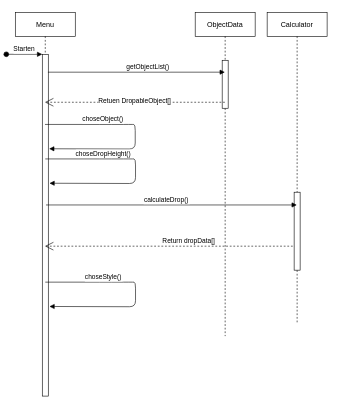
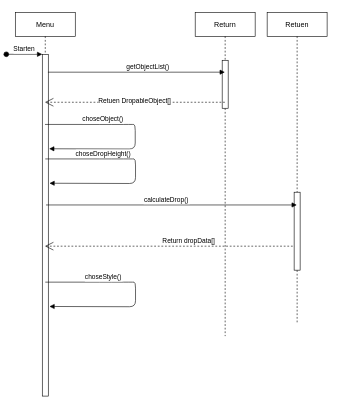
  <mxCell id="0" />
  <mxCell id="1" parent="0" />
  <mxCell id="2" value="Menu" style="shape=umlLifeline;perimeter=lifelinePerimeter;container=1;collapsible=0;recursiveResize=0;rounded=0;shadow=0;strokeWidth=1;" vertex="1" parent="1"><mxGeometry x="20" y="20" width="100" height="640" as="geometry" /></mxCell>
  <mxCell id="3" value="" style="points=[];perimeter=orthogonalPerimeter;rounded=0;shadow=0;strokeWidth=1;" vertex="1" parent="2"><mxGeometry x="45" y="70" width="10" height="570" as="geometry" /></mxCell>
  <mxCell id="4" value="Starten" style="verticalAlign=bottom;startArrow=oval;endArrow=block;startSize=8;shadow=0;strokeWidth=1;" edge="1" parent="2" target="3"><mxGeometry relative="1" as="geometry"><mxPoint x="-15" y="70" as="sourcePoint" /></mxGeometry></mxCell>
- <mxCell id="5" value="ObjectData" style="shape=umlLifeline;perimeter=lifelinePerimeter;container=1;collapsible=0;recursiveResize=0;rounded=0;shadow=0;strokeWidth=1;" vertex="1" parent="1"><mxGeometry x="320" y="20" width="100" height="540" as="geometry" /></mxCell>
+ <mxCell id="5" value="Return" style="shape=umlLifeline;perimeter=lifelinePerimeter;container=1;collapsible=0;recursiveResize=0;rounded=0;shadow=0;strokeWidth=1;" vertex="1" parent="1"><mxGeometry x="320" y="20" width="100" height="540" as="geometry" /></mxCell>
  <mxCell id="6" value="" style="points=[];perimeter=orthogonalPerimeter;rounded=0;shadow=0;strokeWidth=1;" vertex="1" parent="5"><mxGeometry x="45" y="80" width="10" height="80" as="geometry" /></mxCell>
  <mxCell id="7" value="" style="endArrow=open;dashed=1;endFill=0;endSize=12;html=1;rounded=0;" edge="1" parent="5" target="2"><mxGeometry width="160" relative="1" as="geometry"><mxPoint x="174.67" y="390" as="sourcePoint" /><mxPoint x="55.003" y="390" as="targetPoint" /><Array as="points"><mxPoint x="135.17" y="390" /></Array></mxGeometry></mxCell>
  <mxCell id="8" value="Return dropData[]" style="edgeLabel;html=1;align=center;verticalAlign=middle;resizable=0;points=[];" vertex="1" connectable="0" parent="7"><mxGeometry x="-0.146" y="-5" relative="1" as="geometry"><mxPoint x="-4" y="-5" as="offset" /></mxGeometry></mxCell>
  <mxCell id="9" value="" style="endArrow=open;dashed=1;endFill=0;endSize=12;html=1;rounded=0;" edge="1" parent="1" source="5" target="2"><mxGeometry width="160" relative="1" as="geometry"><mxPoint x="300" y="190" as="sourcePoint" /><mxPoint x="270" y="170" as="targetPoint" /><Array as="points"><mxPoint x="330" y="170" /></Array></mxGeometry></mxCell>
  <mxCell id="10" value="Retuen DropableObject[]" style="edgeLabel;html=1;align=center;verticalAlign=middle;resizable=0;points=[];" vertex="1" connectable="0" parent="9"><mxGeometry x="0.005" y="-4" relative="1" as="geometry"><mxPoint as="offset" /></mxGeometry></mxCell>
- <mxCell id="11" value="Calculator" style="shape=umlLifeline;perimeter=lifelinePerimeter;container=1;collapsible=0;recursiveResize=0;rounded=0;shadow=0;strokeWidth=1;" vertex="1" parent="1"><mxGeometry x="440" y="20" width="100" height="520" as="geometry" /></mxCell>
+ <mxCell id="11" value="Retuen" style="shape=umlLifeline;perimeter=lifelinePerimeter;container=1;collapsible=0;recursiveResize=0;rounded=0;shadow=0;strokeWidth=1;" vertex="1" parent="1"><mxGeometry x="440" y="20" width="100" height="520" as="geometry" /></mxCell>
  <mxCell id="12" value="" style="points=[];perimeter=orthogonalPerimeter;rounded=0;shadow=0;strokeWidth=1;" vertex="1" parent="11"><mxGeometry x="45" y="300" width="10" height="130" as="geometry" /></mxCell>
  <mxCell id="13" value="choseObject()" style="verticalAlign=bottom;endArrow=block;shadow=0;strokeWidth=1;entryX=0.564;entryY=0.454;entryDx=0;entryDy=0;entryPerimeter=0;" edge="1" parent="1"><mxGeometry x="-0.426" relative="1" as="geometry"><mxPoint x="69.5" y="207" as="sourcePoint" /><mxPoint x="76.4" y="247.56" as="targetPoint" /><mxPoint x="1" as="offset" /><Array as="points"><mxPoint x="170" y="207" /><mxPoint x="210" y="207" /><mxPoint x="220" y="207" /><mxPoint x="220" y="248" /></Array></mxGeometry></mxCell>
  <mxCell id="14" value="calculateDrop()" style="verticalAlign=bottom;endArrow=block;shadow=0;strokeWidth=1;exitX=0.512;exitY=0.502;exitDx=0;exitDy=0;exitPerimeter=0;" edge="1" parent="1" source="2" target="11"><mxGeometry x="-0.039" relative="1" as="geometry"><mxPoint x="373.07" y="338.88" as="sourcePoint" /><mxPoint x="365" y="410" as="targetPoint" /><mxPoint as="offset" /></mxGeometry></mxCell>
  <mxCell id="15" value="getObjectList()" style="verticalAlign=bottom;endArrow=block;shadow=0;strokeWidth=1;exitX=0.544;exitY=0.156;exitDx=0;exitDy=0;exitPerimeter=0;" edge="1" parent="1" source="2" target="5"><mxGeometry x="0.13" relative="1" as="geometry"><mxPoint x="255" y="120" as="sourcePoint" /><mxPoint x="370" y="120" as="targetPoint" /><mxPoint as="offset" /></mxGeometry></mxCell>
  <mxCell id="16" value="choseDropHeight()" style="verticalAlign=bottom;endArrow=block;shadow=0;strokeWidth=1;entryX=0.564;entryY=0.454;entryDx=0;entryDy=0;entryPerimeter=0;" edge="1" parent="1"><mxGeometry x="-0.426" relative="1" as="geometry"><mxPoint x="70" y="264.5" as="sourcePoint" /><mxPoint x="76.9" y="305.06" as="targetPoint" /><mxPoint x="1" as="offset" /><Array as="points"><mxPoint x="170.5" y="264.5" /><mxPoint x="210.5" y="264.5" /><mxPoint x="220.5" y="264.5" /><mxPoint x="220.5" y="305.5" /></Array></mxGeometry></mxCell>
  <mxCell id="17" value="choseStyle()" style="verticalAlign=bottom;endArrow=block;shadow=0;strokeWidth=1;entryX=0.564;entryY=0.454;entryDx=0;entryDy=0;entryPerimeter=0;" edge="1" parent="1"><mxGeometry x="-0.426" relative="1" as="geometry"><mxPoint x="70" y="470" as="sourcePoint" /><mxPoint x="76.9" y="510.56" as="targetPoint" /><mxPoint x="1" as="offset" /><Array as="points"><mxPoint x="170.5" y="470" /><mxPoint x="210.5" y="470" /><mxPoint x="220.5" y="470" /><mxPoint x="220.5" y="511" /></Array></mxGeometry></mxCell>
